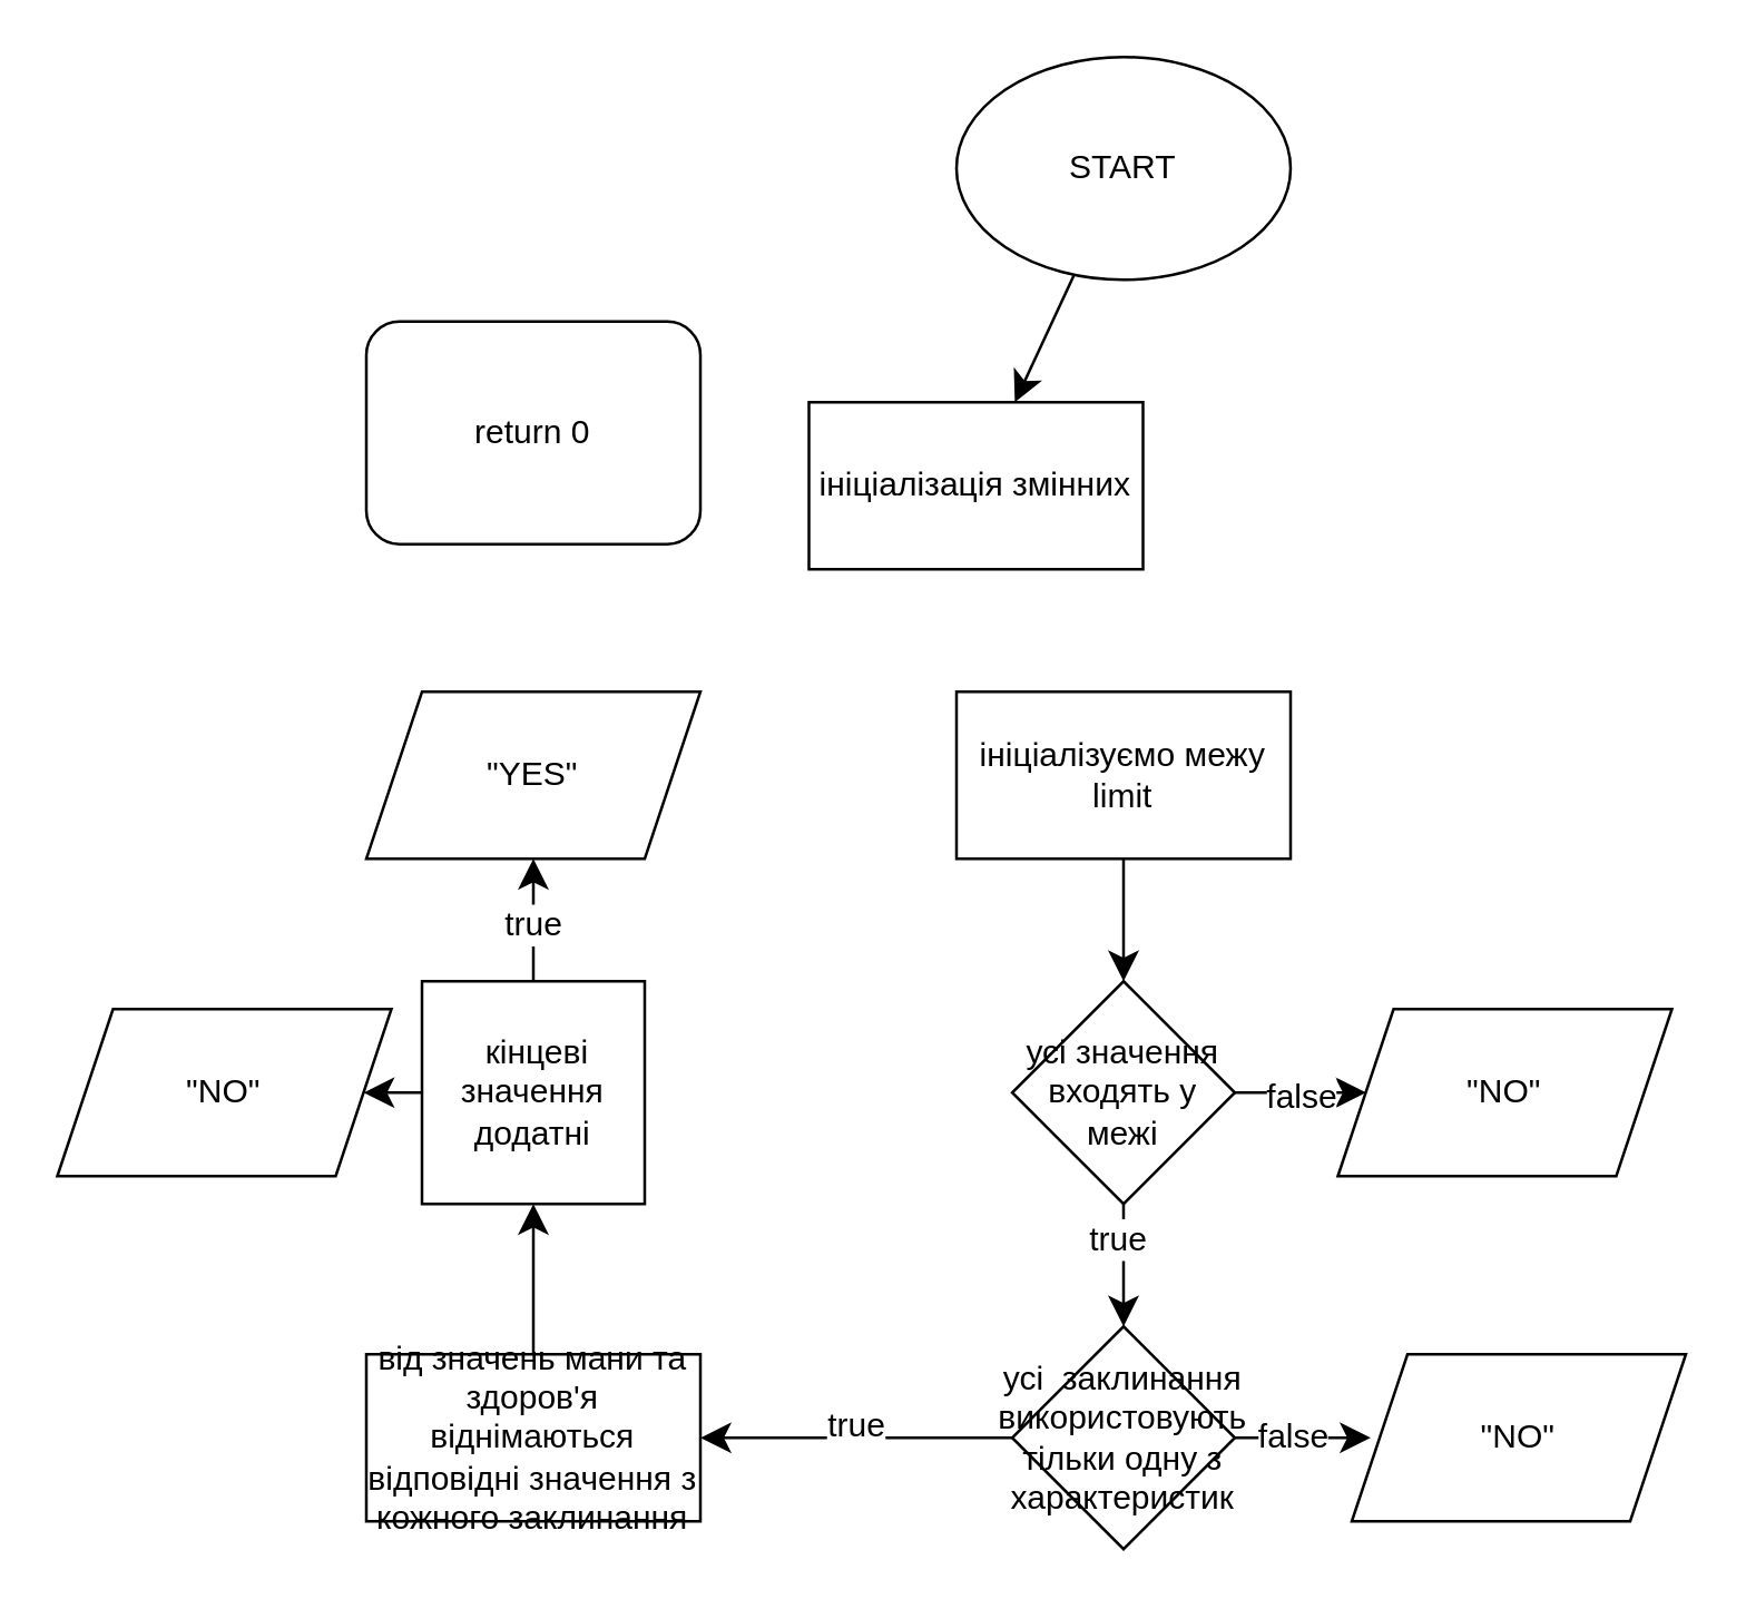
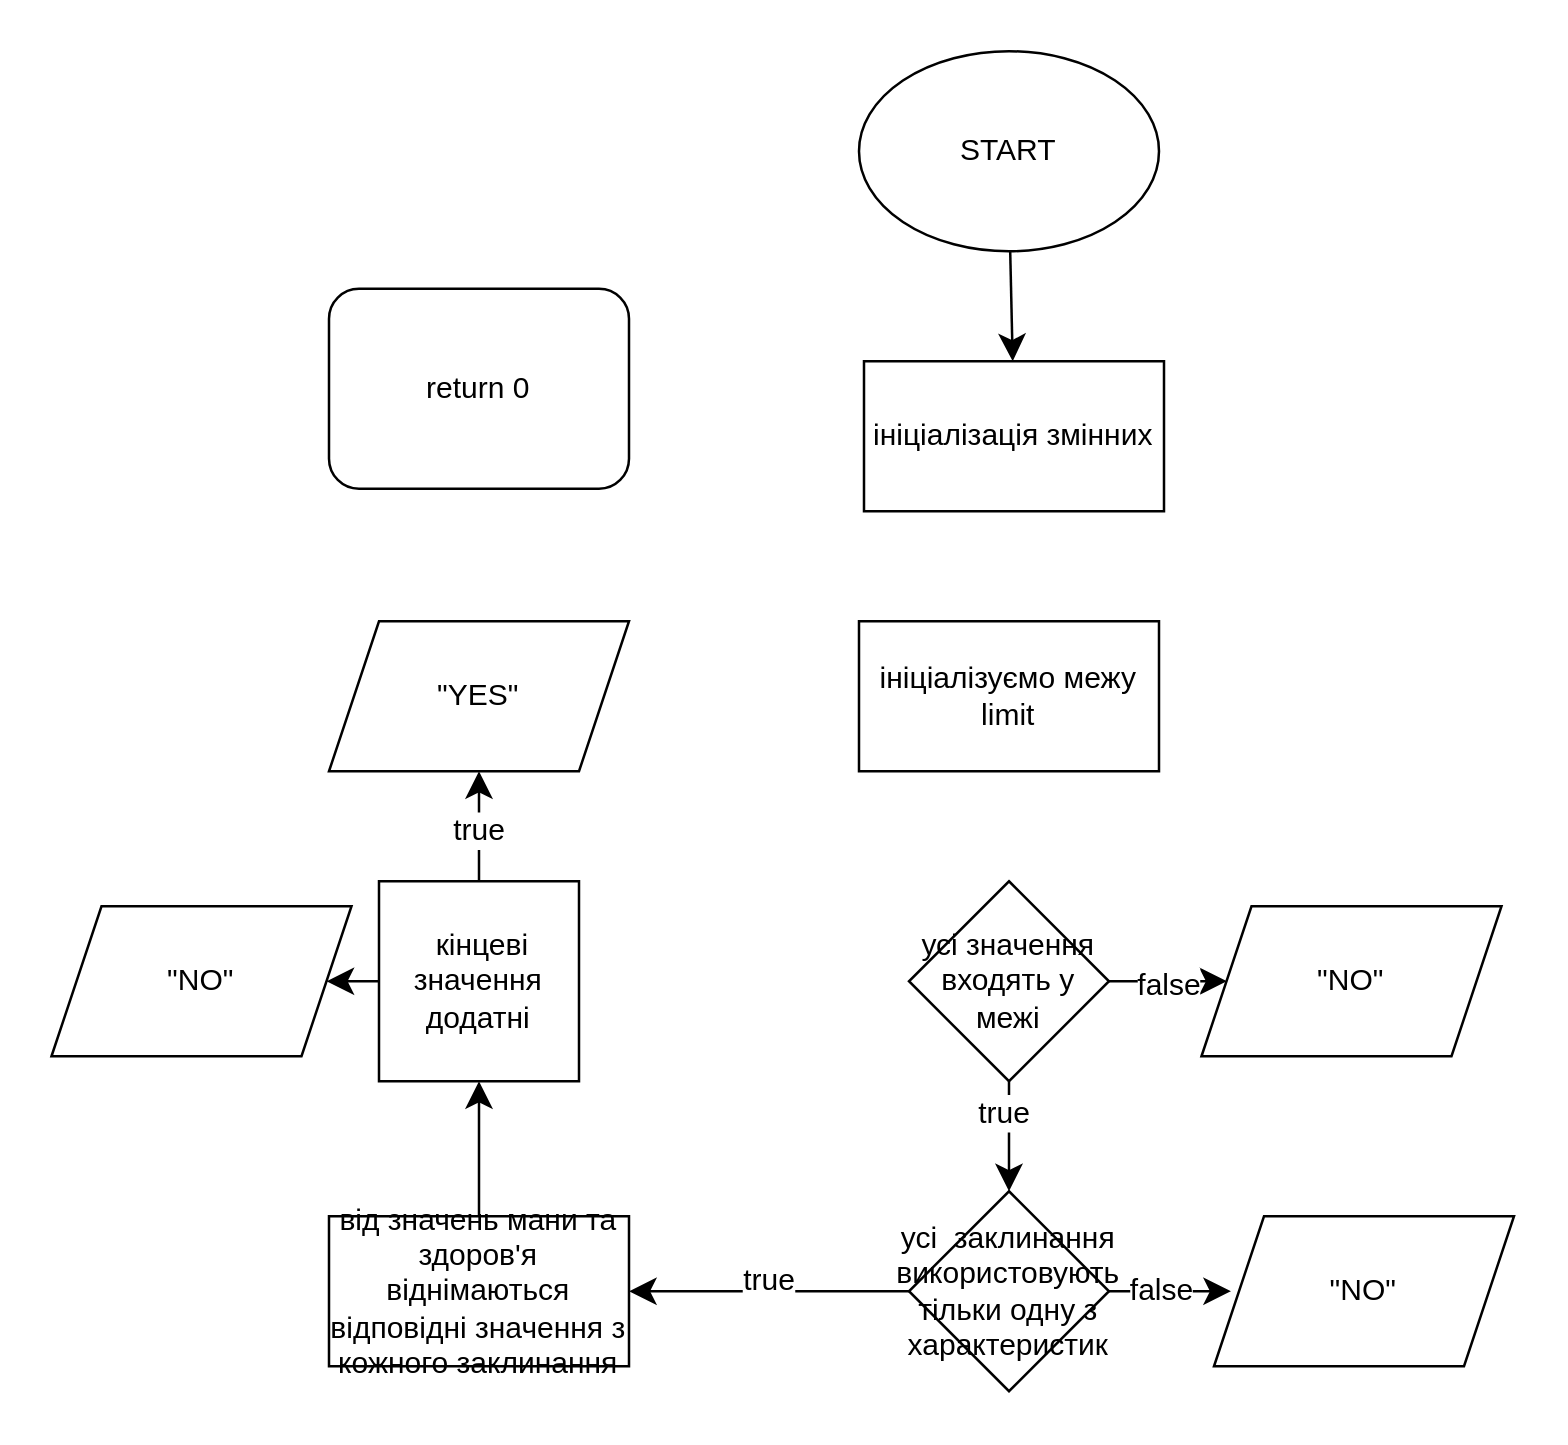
  <mxCell id="0" />
  <mxCell id="1" parent="0" />
  <mxCell id="2" value="" style="edgeStyle=none;curved=1;rounded=0;orthogonalLoop=1;jettySize=auto;html=1;fontSize=12;startSize=8;endSize=8;" edge="1" parent="1" source="3" target="4"><mxGeometry relative="1" as="geometry" /></mxCell>
  <mxCell id="3" value="START" style="ellipse;whiteSpace=wrap;html=1;" vertex="1" parent="1"><mxGeometry x="343" y="20" width="120" height="80" as="geometry" /></mxCell>
- <mxCell id="4" value="ініціалізація змінних" style="whiteSpace=wrap;html=1;" vertex="1" parent="1"><mxGeometry x="290" y="144" width="120" height="60" as="geometry" /></mxCell>
- <mxCell id="5" value="" style="edgeStyle=none;curved=1;rounded=0;orthogonalLoop=1;jettySize=auto;html=1;fontSize=12;startSize=8;endSize=8;" edge="1" parent="1" source="6" target="11"><mxGeometry relative="1" as="geometry" /></mxCell>
+ <mxCell id="4" value="ініціалізація змінних" style="whiteSpace=wrap;html=1;" vertex="1" parent="1"><mxGeometry x="345" y="144" width="120" height="60" as="geometry" /></mxCell>
  <mxCell id="6" value="ініціалізуємо межу limit" style="whiteSpace=wrap;html=1;" vertex="1" parent="1"><mxGeometry x="343" y="248" width="120" height="60" as="geometry" /></mxCell>
  <mxCell id="7" style="edgeStyle=none;curved=1;rounded=0;orthogonalLoop=1;jettySize=auto;html=1;fontSize=12;startSize=8;endSize=8;" edge="1" parent="1" source="11"><mxGeometry relative="1" as="geometry"><mxPoint x="490.2" y="392" as="targetPoint" /></mxGeometry></mxCell>
  <mxCell id="8" value="false" style="edgeLabel;html=1;align=center;verticalAlign=middle;resizable=0;points=[];fontSize=12;" vertex="1" connectable="0" parent="7"><mxGeometry x="-0.009" y="-1" relative="1" as="geometry"><mxPoint as="offset" /></mxGeometry></mxCell>
  <mxCell id="9" value="" style="edgeStyle=none;curved=1;rounded=0;orthogonalLoop=1;jettySize=auto;html=1;fontSize=12;startSize=8;endSize=8;" edge="1" parent="1" source="11" target="16"><mxGeometry relative="1" as="geometry" /></mxCell>
  <mxCell id="10" value="true" style="edgeLabel;html=1;align=center;verticalAlign=middle;resizable=0;points=[];fontSize=12;" vertex="1" connectable="0" parent="9"><mxGeometry x="-0.446" y="-3" relative="1" as="geometry"><mxPoint as="offset" /></mxGeometry></mxCell>
  <mxCell id="11" value="усі значення входять у межі" style="rhombus;whiteSpace=wrap;html=1;" vertex="1" parent="1"><mxGeometry x="363" y="352" width="80" height="80" as="geometry" /></mxCell>
  <mxCell id="12" style="edgeStyle=none;curved=1;rounded=0;orthogonalLoop=1;jettySize=auto;html=1;fontSize=12;startSize=8;endSize=8;" edge="1" parent="1" source="16"><mxGeometry relative="1" as="geometry"><mxPoint x="491.8" y="516" as="targetPoint" /></mxGeometry></mxCell>
  <mxCell id="13" value="false" style="edgeLabel;html=1;align=center;verticalAlign=middle;resizable=0;points=[];fontSize=12;" vertex="1" connectable="0" parent="12"><mxGeometry x="-0.164" y="1" relative="1" as="geometry"><mxPoint as="offset" /></mxGeometry></mxCell>
  <mxCell id="14" value="" style="edgeStyle=none;curved=1;rounded=0;orthogonalLoop=1;jettySize=auto;html=1;fontSize=12;startSize=8;endSize=8;" edge="1" parent="1" source="16" target="18"><mxGeometry relative="1" as="geometry" /></mxCell>
  <mxCell id="15" value="true" style="edgeLabel;html=1;align=center;verticalAlign=middle;resizable=0;points=[];fontSize=12;" vertex="1" connectable="0" parent="14"><mxGeometry x="0.011" y="-5" relative="1" as="geometry"><mxPoint as="offset" /></mxGeometry></mxCell>
  <mxCell id="16" value="усі&amp;nbsp; заклинання використовують тільки одну з характеристик" style="rhombus;whiteSpace=wrap;html=1;" vertex="1" parent="1"><mxGeometry x="363" y="476" width="80" height="80" as="geometry" /></mxCell>
  <mxCell id="17" value="" style="edgeStyle=none;curved=1;rounded=0;orthogonalLoop=1;jettySize=auto;html=1;fontSize=12;startSize=8;endSize=8;" edge="1" parent="1" target="22"><mxGeometry relative="1" as="geometry"><mxPoint x="191" y="488" as="sourcePoint" /></mxGeometry></mxCell>
  <mxCell id="18" value="від значень мани та здоров'я віднімаються відповідні значення з кожного заклинання" style="whiteSpace=wrap;html=1;" vertex="1" parent="1"><mxGeometry x="131" y="486" width="120" height="60" as="geometry" /></mxCell>
  <mxCell id="19" value="" style="edgeStyle=none;curved=1;rounded=0;orthogonalLoop=1;jettySize=auto;html=1;fontSize=12;startSize=8;endSize=8;" edge="1" parent="1" source="22" target="23"><mxGeometry relative="1" as="geometry" /></mxCell>
  <mxCell id="20" value="true" style="edgeLabel;html=1;align=center;verticalAlign=middle;resizable=0;points=[];fontSize=12;" vertex="1" connectable="0" parent="19"><mxGeometry x="-0.054" y="1" relative="1" as="geometry"><mxPoint as="offset" /></mxGeometry></mxCell>
  <mxCell id="21" value="" style="edgeStyle=none;curved=1;rounded=0;orthogonalLoop=1;jettySize=auto;html=1;fontSize=12;startSize=8;endSize=8;" edge="1" parent="1" source="22" target="27"><mxGeometry relative="1" as="geometry" /></mxCell>
  <mxCell id="22" value="&amp;nbsp;кінцеві значення додатні" style="whiteSpace=wrap;html=1;rounded=0;" vertex="1" parent="1"><mxGeometry x="151" y="352" width="80" height="80" as="geometry" /></mxCell>
  <mxCell id="23" value="&quot;YES&quot;" style="shape=parallelogram;perimeter=parallelogramPerimeter;whiteSpace=wrap;html=1;fixedSize=1;" vertex="1" parent="1"><mxGeometry x="131" y="248" width="120" height="60" as="geometry" /></mxCell>
  <mxCell id="24" value="return 0" style="whiteSpace=wrap;html=1;rounded=1;" vertex="1" parent="1"><mxGeometry x="131" y="115" width="120" height="80" as="geometry" /></mxCell>
  <mxCell id="25" value="&quot;NO&quot;" style="shape=parallelogram;perimeter=parallelogramPerimeter;whiteSpace=wrap;html=1;fixedSize=1;" vertex="1" parent="1"><mxGeometry x="480" y="362" width="120" height="60" as="geometry" /></mxCell>
  <mxCell id="26" value="&quot;NO&quot;" style="shape=parallelogram;perimeter=parallelogramPerimeter;whiteSpace=wrap;html=1;fixedSize=1;" vertex="1" parent="1"><mxGeometry x="485" y="486" width="120" height="60" as="geometry" /></mxCell>
  <mxCell id="27" value="&quot;NO&quot;" style="shape=parallelogram;perimeter=parallelogramPerimeter;whiteSpace=wrap;html=1;fixedSize=1;" vertex="1" parent="1"><mxGeometry x="20" y="362" width="120" height="60" as="geometry" /></mxCell>
